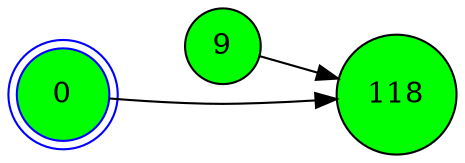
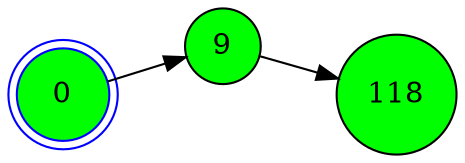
  digraph {
    rankdir=LR
    node [fillcolor=green fontcolor=black shape=circle style=filled]
    0 [color=blue shape=doublecircle]
    9
    118
-   0 -> 118
+   0 -> 9
    9 -> 118
  }
